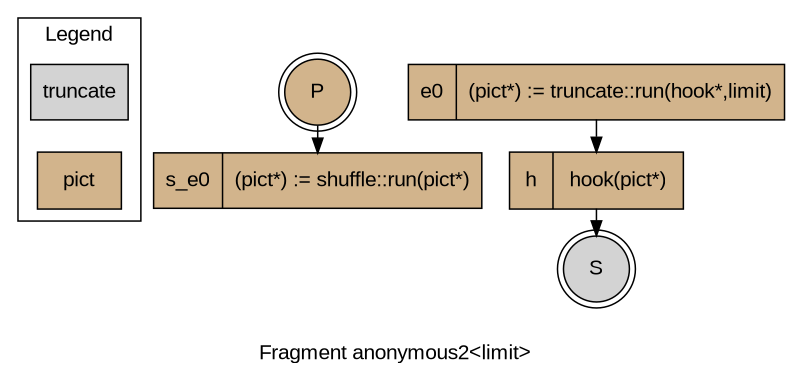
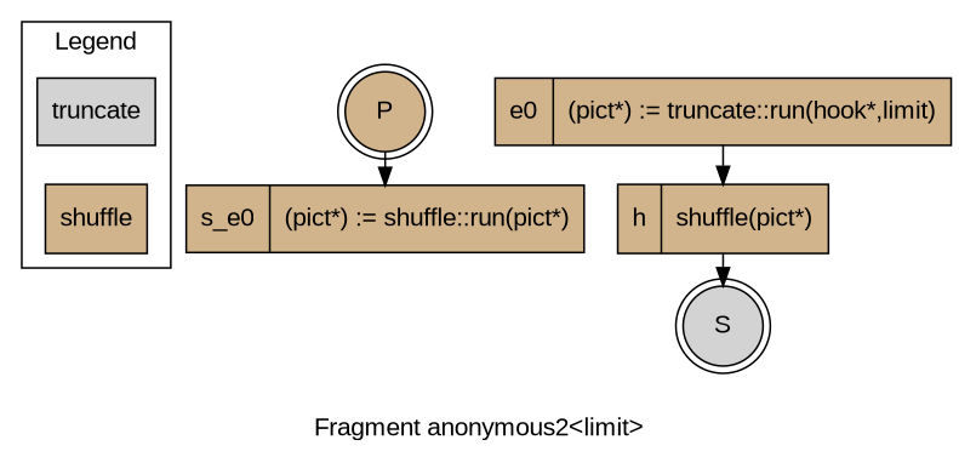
  digraph {
    fontname="Liberation Sans"
    label="Fragment anonymous2<limit>"
    node [fillcolor=tan fontname="Liberation Sans" shape=record style=filled]
    edge [fontname="Liberation Sans"]
    n1 [fillcolor=lightgrey label=truncate]
-   n2 [label=pict]
+   n2 [label=shuffle]
    n3 [label=P shape=doublecircle]
    n4 [label="s_e0|(pict*) := shuffle::run(pict*)"]
    n5 [fillcolor=lightgrey label=S shape=doublecircle]
    n6 [label="e0|(pict*) := truncate::run(hook*,limit)"]
-   n7 [label="h|hook(pict*)"]
+   n7 [label="h|shuffle(pict*)"]
    subgraph cluster_1 {
      label=Legend
      ranksep=0.02
      n1
      n2
    }
    n1 -> n2 [arrowsize=0 style=invis]
    n3 -> n4
    n6 -> n7
    n7 -> n5
  }
